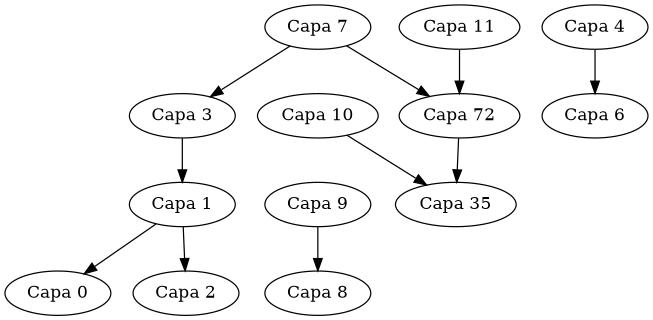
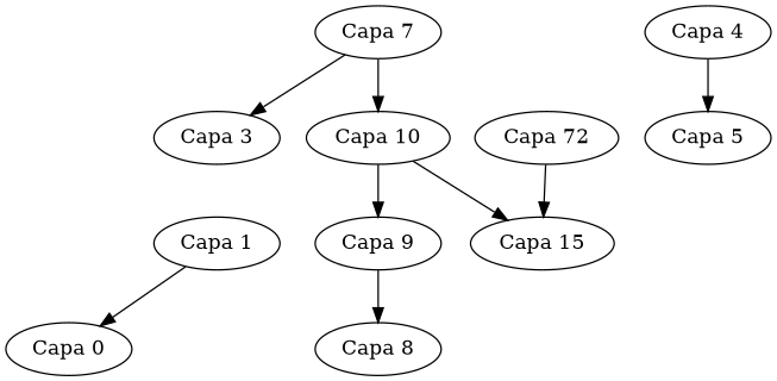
  digraph {
    n1 [label="Capa 7"]
    n2 [label="Capa 3"]
    n3 [label="Capa 10"]
    n4 [label="Capa 1"]
    n5 [label="Capa 9"]
-   n6 [label="Capa 35"]
+   n6 [label="Capa 15"]
    n7 [label="Capa 0"]
-   n8 [label="Capa 2"]
    n9 [label="Capa 4"]
-   n10 [label="Capa 6"]
+   n10 [label="Capa 5"]
    n11 [label="Capa 8"]
-   n12 [label="Capa 11"]
    n13 [label="Capa 72"]
    n1 -> n2
-   n1 -> n13
-   n2 -> n4
+   n1 -> n3
+   n3 -> n5
    n3 -> n6
    n4 -> n7
-   n4 -> n8
    n5 -> n11
    n9 -> n10
-   n12 -> n13
    n13 -> n6
  }
